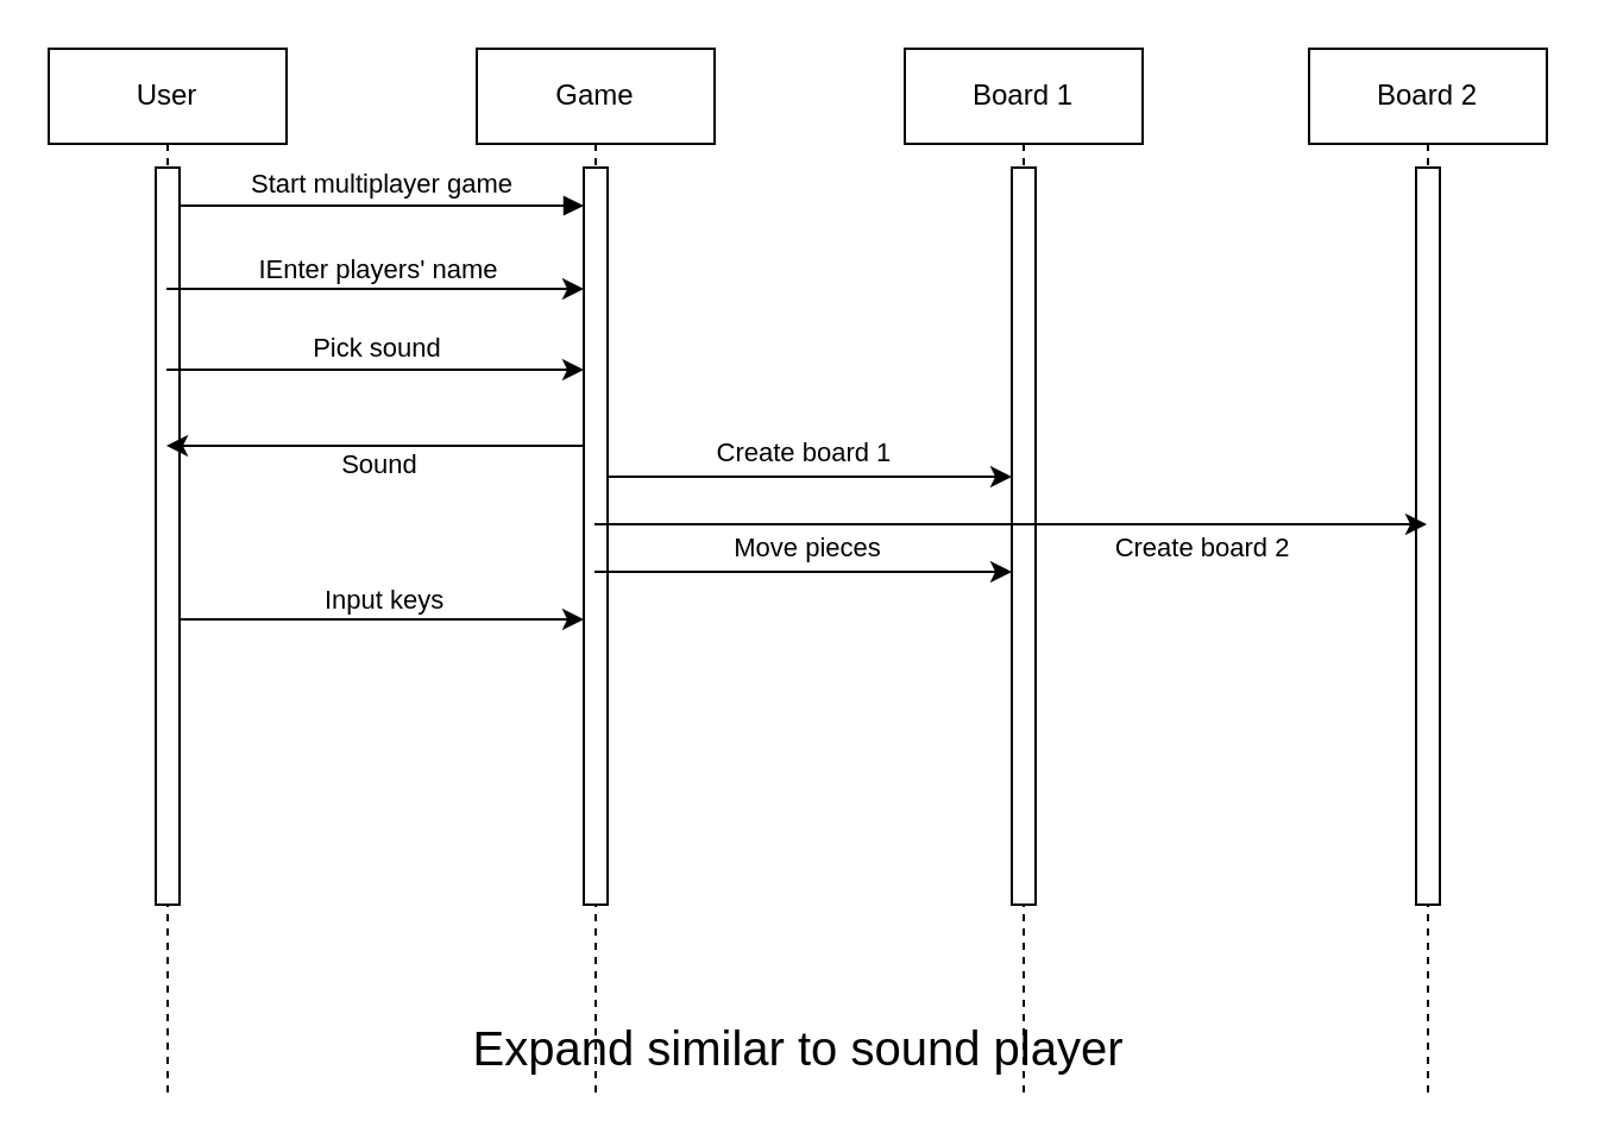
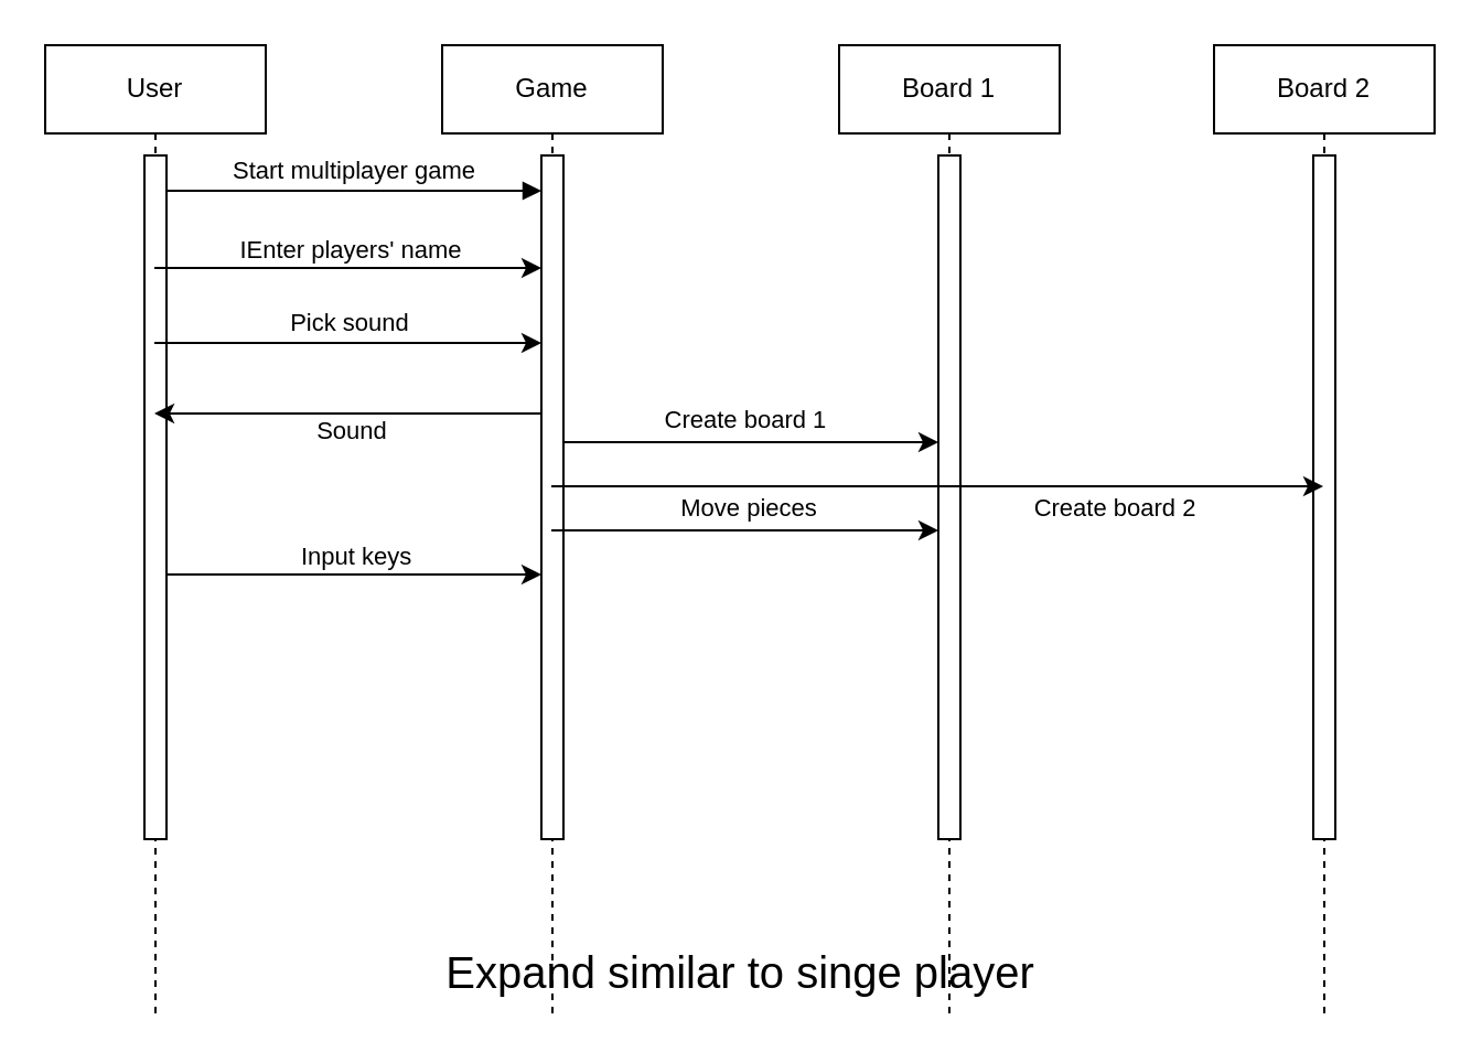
  <mxCell id="0" />
  <mxCell id="1" parent="0" />
  <mxCell id="2" value="User" style="shape=umlLifeline;perimeter=lifelinePerimeter;whiteSpace=wrap;html=1;container=0;dropTarget=0;collapsible=0;recursiveResize=0;outlineConnect=0;portConstraint=eastwest;newEdgeStyle={&quot;edgeStyle&quot;:&quot;elbowEdgeStyle&quot;,&quot;elbow&quot;:&quot;vertical&quot;,&quot;curved&quot;:0,&quot;rounded&quot;:0};" vertex="1" parent="1"><mxGeometry x="20" y="20" width="100" height="440" as="geometry" /></mxCell>
  <mxCell id="3" value="" style="html=1;points=[];perimeter=orthogonalPerimeter;outlineConnect=0;targetShapes=umlLifeline;portConstraint=eastwest;newEdgeStyle={&quot;edgeStyle&quot;:&quot;elbowEdgeStyle&quot;,&quot;elbow&quot;:&quot;vertical&quot;,&quot;curved&quot;:0,&quot;rounded&quot;:0};" vertex="1" parent="2"><mxGeometry x="45" y="50" width="10" height="310" as="geometry" /></mxCell>
  <mxCell id="4" value="Game" style="shape=umlLifeline;perimeter=lifelinePerimeter;whiteSpace=wrap;html=1;container=0;dropTarget=0;collapsible=0;recursiveResize=0;outlineConnect=0;portConstraint=eastwest;newEdgeStyle={&quot;edgeStyle&quot;:&quot;elbowEdgeStyle&quot;,&quot;elbow&quot;:&quot;vertical&quot;,&quot;curved&quot;:0,&quot;rounded&quot;:0};" vertex="1" parent="1"><mxGeometry x="200" y="20" width="100" height="440" as="geometry" /></mxCell>
  <mxCell id="5" value="" style="html=1;points=[];perimeter=orthogonalPerimeter;outlineConnect=0;targetShapes=umlLifeline;portConstraint=eastwest;newEdgeStyle={&quot;edgeStyle&quot;:&quot;elbowEdgeStyle&quot;,&quot;elbow&quot;:&quot;vertical&quot;,&quot;curved&quot;:0,&quot;rounded&quot;:0};" vertex="1" parent="4"><mxGeometry x="45" y="50" width="10" height="310" as="geometry" /></mxCell>
  <mxCell id="6" value="Start multiplayer game" style="html=1;verticalAlign=bottom;endArrow=block;edgeStyle=elbowEdgeStyle;elbow=vertical;curved=0;rounded=0;" edge="1" parent="1"><mxGeometry relative="1" as="geometry"><mxPoint x="75" y="86" as="sourcePoint" /><Array as="points"><mxPoint x="160" y="86" /></Array><mxPoint x="245" y="86" as="targetPoint" /></mxGeometry></mxCell>
  <mxCell id="7" value="Board 1" style="shape=umlLifeline;perimeter=lifelinePerimeter;whiteSpace=wrap;html=1;container=0;dropTarget=0;collapsible=0;recursiveResize=0;outlineConnect=0;portConstraint=eastwest;newEdgeStyle={&quot;edgeStyle&quot;:&quot;elbowEdgeStyle&quot;,&quot;elbow&quot;:&quot;vertical&quot;,&quot;curved&quot;:0,&quot;rounded&quot;:0};" vertex="1" parent="1"><mxGeometry x="380" y="20" width="100" height="440" as="geometry" /></mxCell>
  <mxCell id="8" value="" style="html=1;points=[];perimeter=orthogonalPerimeter;outlineConnect=0;targetShapes=umlLifeline;portConstraint=eastwest;newEdgeStyle={&quot;edgeStyle&quot;:&quot;elbowEdgeStyle&quot;,&quot;elbow&quot;:&quot;vertical&quot;,&quot;curved&quot;:0,&quot;rounded&quot;:0};" vertex="1" parent="7"><mxGeometry x="45" y="50" width="10" height="310" as="geometry" /></mxCell>
  <mxCell id="9" value="" style="endArrow=classic;html=1;rounded=0;" edge="1" parent="1"><mxGeometry width="50" height="50" relative="1" as="geometry"><mxPoint x="75" y="260" as="sourcePoint" /><mxPoint x="245" y="260" as="targetPoint" /></mxGeometry></mxCell>
  <mxCell id="10" value="Input keys" style="edgeLabel;html=1;align=center;verticalAlign=middle;resizable=0;points=[];" vertex="1" connectable="0" parent="9"><mxGeometry x="-0.115" relative="1" as="geometry"><mxPoint x="10" y="-9" as="offset" /></mxGeometry></mxCell>
  <mxCell id="11" value="" style="endArrow=classic;html=1;rounded=0;" edge="1" parent="1"><mxGeometry width="50" height="50" relative="1" as="geometry"><mxPoint x="69.5" y="121" as="sourcePoint" /><mxPoint x="245" y="121" as="targetPoint" /><Array as="points"><mxPoint x="210" y="121" /></Array></mxGeometry></mxCell>
  <mxCell id="12" value="IEnter players' name&amp;nbsp;" style="edgeLabel;html=1;align=center;verticalAlign=middle;resizable=0;points=[];" vertex="1" connectable="0" parent="11"><mxGeometry x="-0.048" y="3" relative="1" as="geometry"><mxPoint x="6" y="-6" as="offset" /></mxGeometry></mxCell>
  <mxCell id="13" value="" style="endArrow=classic;html=1;rounded=0;" edge="1" parent="1"><mxGeometry width="50" height="50" relative="1" as="geometry"><mxPoint x="69.5" y="155" as="sourcePoint" /><mxPoint x="245" y="155" as="targetPoint" /></mxGeometry></mxCell>
  <mxCell id="14" value="Pick sound" style="edgeLabel;html=1;align=center;verticalAlign=middle;resizable=0;points=[];" vertex="1" connectable="0" parent="13"><mxGeometry x="0.122" y="1" relative="1" as="geometry"><mxPoint x="-10" y="-9" as="offset" /></mxGeometry></mxCell>
  <mxCell id="15" value="" style="endArrow=classic;html=1;rounded=0;" edge="1" parent="1"><mxGeometry width="50" height="50" relative="1" as="geometry"><mxPoint x="245" y="187" as="sourcePoint" /><mxPoint x="69.5" y="187" as="targetPoint" /></mxGeometry></mxCell>
  <mxCell id="16" value="Sound" style="edgeLabel;html=1;align=center;verticalAlign=middle;resizable=0;points=[];" vertex="1" connectable="0" parent="15"><mxGeometry x="0.208" relative="1" as="geometry"><mxPoint x="19" y="7" as="offset" /></mxGeometry></mxCell>
  <mxCell id="17" value="Board 2" style="shape=umlLifeline;perimeter=lifelinePerimeter;whiteSpace=wrap;html=1;container=0;dropTarget=0;collapsible=0;recursiveResize=0;outlineConnect=0;portConstraint=eastwest;newEdgeStyle={&quot;edgeStyle&quot;:&quot;elbowEdgeStyle&quot;,&quot;elbow&quot;:&quot;vertical&quot;,&quot;curved&quot;:0,&quot;rounded&quot;:0};" vertex="1" parent="1"><mxGeometry x="550" y="20" width="100" height="440" as="geometry" /></mxCell>
  <mxCell id="18" value="" style="html=1;points=[];perimeter=orthogonalPerimeter;outlineConnect=0;targetShapes=umlLifeline;portConstraint=eastwest;newEdgeStyle={&quot;edgeStyle&quot;:&quot;elbowEdgeStyle&quot;,&quot;elbow&quot;:&quot;vertical&quot;,&quot;curved&quot;:0,&quot;rounded&quot;:0};" vertex="1" parent="17"><mxGeometry x="45" y="50" width="10" height="310" as="geometry" /></mxCell>
  <mxCell id="19" value="" style="endArrow=classic;html=1;rounded=0;" edge="1" parent="1" source="5" target="8"><mxGeometry width="50" height="50" relative="1" as="geometry"><mxPoint x="370" y="260" as="sourcePoint" /><mxPoint x="420" y="210" as="targetPoint" /><Array as="points"><mxPoint x="360" y="200" /></Array></mxGeometry></mxCell>
  <mxCell id="20" value="Create board 1&amp;nbsp;" style="edgeLabel;html=1;align=center;verticalAlign=middle;resizable=0;points=[];" vertex="1" connectable="0" parent="19"><mxGeometry x="-0.024" y="1" relative="1" as="geometry"><mxPoint y="-10" as="offset" /></mxGeometry></mxCell>
  <mxCell id="21" value="" style="endArrow=classic;html=1;rounded=0;" edge="1" parent="1" source="4" target="17"><mxGeometry width="50" height="50" relative="1" as="geometry"><mxPoint x="370" y="260" as="sourcePoint" /><mxPoint x="420" y="210" as="targetPoint" /><Array as="points"><mxPoint x="520" y="220" /></Array></mxGeometry></mxCell>
  <mxCell id="22" value="Create board 2" style="edgeLabel;html=1;align=center;verticalAlign=middle;resizable=0;points=[];" vertex="1" connectable="0" parent="21"><mxGeometry x="-0.449" y="-3" relative="1" as="geometry"><mxPoint x="159" y="6" as="offset" /></mxGeometry></mxCell>
  <mxCell id="23" value="" style="endArrow=classic;html=1;rounded=0;" edge="1" parent="1" source="4" target="8"><mxGeometry width="50" height="50" relative="1" as="geometry"><mxPoint x="370" y="260" as="sourcePoint" /><mxPoint x="420" y="210" as="targetPoint" /></mxGeometry></mxCell>
  <mxCell id="24" value="Move pieces" style="edgeLabel;html=1;align=center;verticalAlign=middle;resizable=0;points=[];" vertex="1" connectable="0" parent="23"><mxGeometry x="-0.117" y="2" relative="1" as="geometry"><mxPoint x="12" y="-9" as="offset" /></mxGeometry></mxCell>
- <mxCell id="25" value="&lt;span style=&quot;font-size: 20px;&quot;&gt;Expand similar to sound player&lt;/span&gt;" style="text;html=1;align=center;verticalAlign=middle;resizable=0;points=[];autosize=1;strokeColor=none;fillColor=none;" vertex="1" parent="1"><mxGeometry x="190" y="420" width="290" height="40" as="geometry" /></mxCell>
+ <mxCell id="25" value="&lt;span style=&quot;font-size: 20px;&quot;&gt;Expand similar to singe player&lt;/span&gt;" style="text;html=1;align=center;verticalAlign=middle;resizable=0;points=[];autosize=1;strokeColor=none;fillColor=none;" vertex="1" parent="1"><mxGeometry x="190" y="420" width="290" height="40" as="geometry" /></mxCell>
